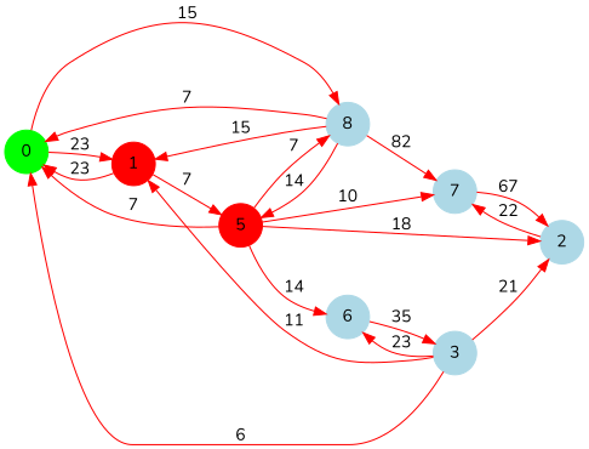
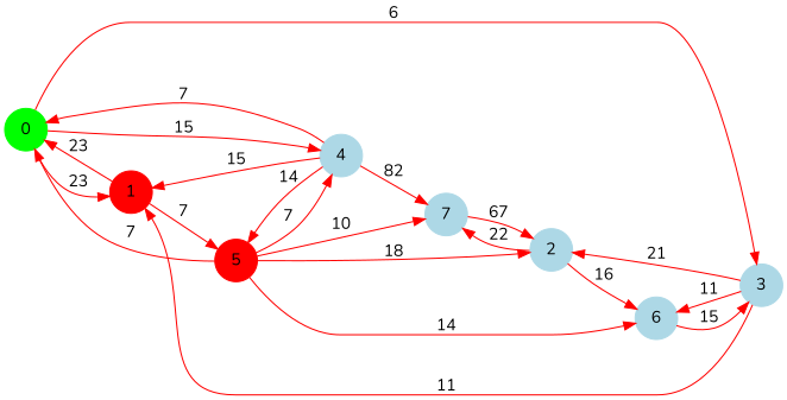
  digraph {
    fontname=Nunito
    rankdir=LR
    node [color=lightblue fontname=Nunito shape=circle style=filled]
    edge [color=red fontname=Nunito]
    0 [color=green]
    1 [color=red]
    3
-   4 [label=8]
+   4
    5 [color=red]
    2
    6
    7
    0 -> 1 [label=23]
-   3 -> 0 [label=6]
+   0 -> 3 [label=6]
    0 -> 4 [label=15]
    1 -> 0 [label=23]
    1 -> 5 [label=7]
    3 -> 1 [label=11]
    3 -> 2 [label=21]
-   3 -> 6 [label=23]
+   3 -> 6 [label=11]
    4 -> 0 [label=7]
    4 -> 1 [label=15]
    4 -> 5 [label=14]
    4 -> 7 [label=82]
    5 -> 0 [label=7]
    5 -> 4 [label=7]
    5 -> 2 [label=18]
    5 -> 6 [label=14]
    5 -> 7 [label=10]
+   2 -> 6 [label=16]
    2 -> 7 [label=22]
-   6 -> 3 [label=35]
+   6 -> 3 [label=15]
    7 -> 2 [label=67]
  }
